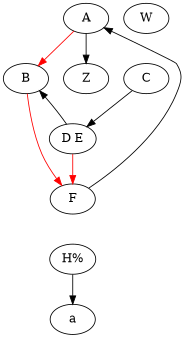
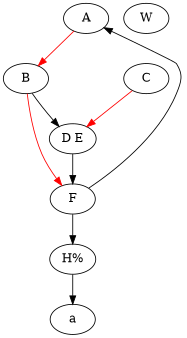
  strict digraph {
    A
    B
-   Z
    "D E"
    F
    C
    "H%"
    W
    a
    A -> B [color=red]
-   A -> Z
-   "D E" -> B
+   B -> "D E"
    B -> F [color=red]
-   "D E" -> F [color=red]
+   "D E" -> F
    F -> A
-   C -> "D E" [color=black]
+   F -> "H%"
+   C -> "D E" [color=red]
    "H%" -> a
  }
